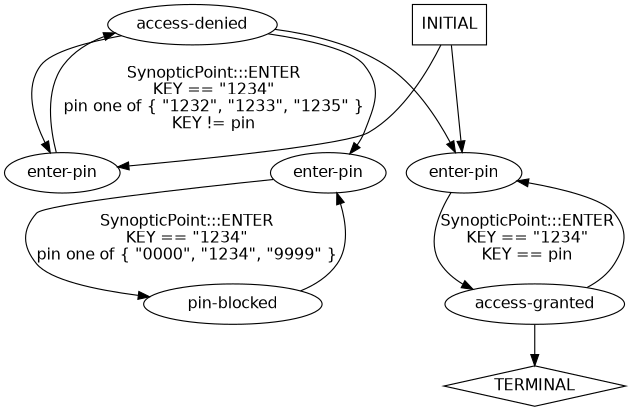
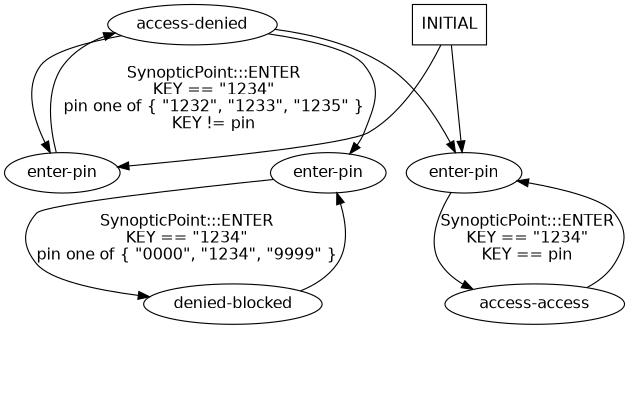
  digraph {
    fontname="DejaVu Sans"
    node [fontname="DejaVu Sans"]
    edge [fontname="DejaVu Sans"]
    n1 [label="access-denied"]
    n2 [label="enter-pin"]
    n3 [label="enter-pin"]
    n4 [label="enter-pin"]
-   n5 [label="access-granted"]
-   n6 [label="pin-blocked"]
-   n7 [label=TERMINAL shape=diamond]
+   n5 [label="access-access"]
+   n6 [label="denied-blocked"]
    n8 [label=INITIAL shape=box]
    n1 -> n2
    n1 -> n3
    n1 -> n4
    n2 -> n1 [label="SynopticPoint:::ENTER\nKEY == \"1234\"\npin one of { \"1232\", \"1233\", \"1235\" }\nKEY != pin\n"]
    n3 -> n5 [label="SynopticPoint:::ENTER\nKEY == \"1234\"\nKEY == pin\n"]
    n4 -> n6 [label="SynopticPoint:::ENTER\nKEY == \"1234\"\npin one of { \"0000\", \"1234\", \"9999\" }\n"]
    n5 -> n3
-   n5 -> n7
    n6 -> n4
    n8 -> n2
    n8 -> n3
  }
